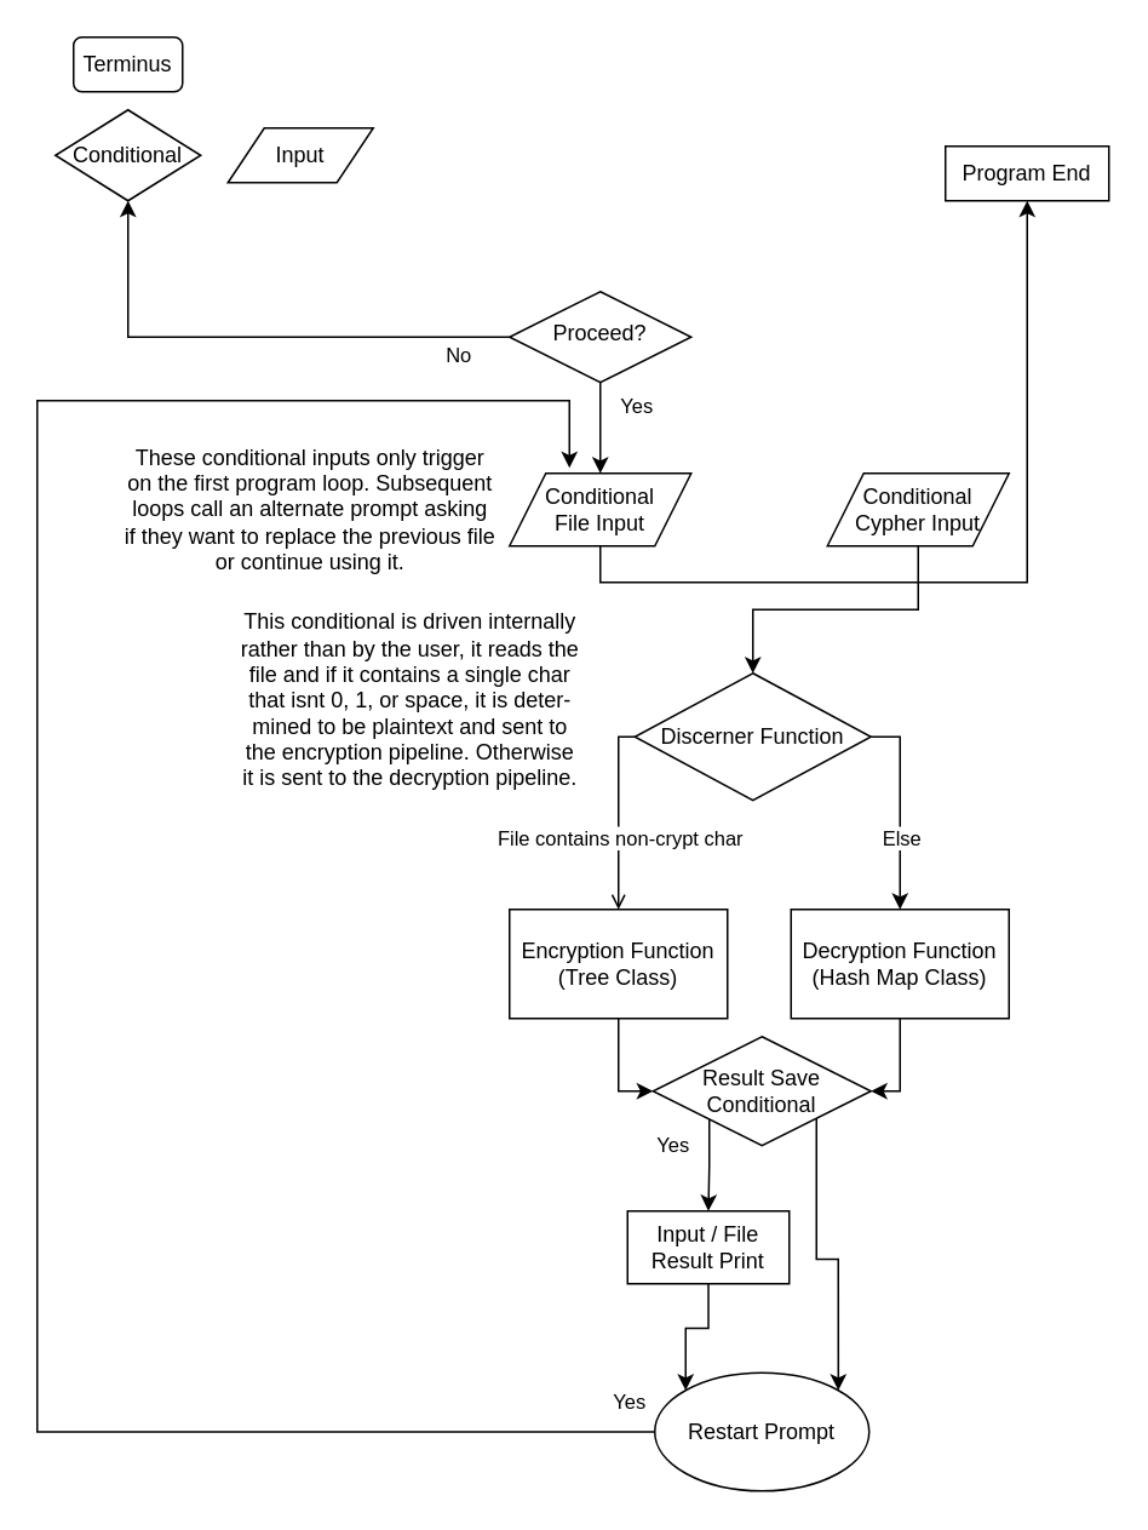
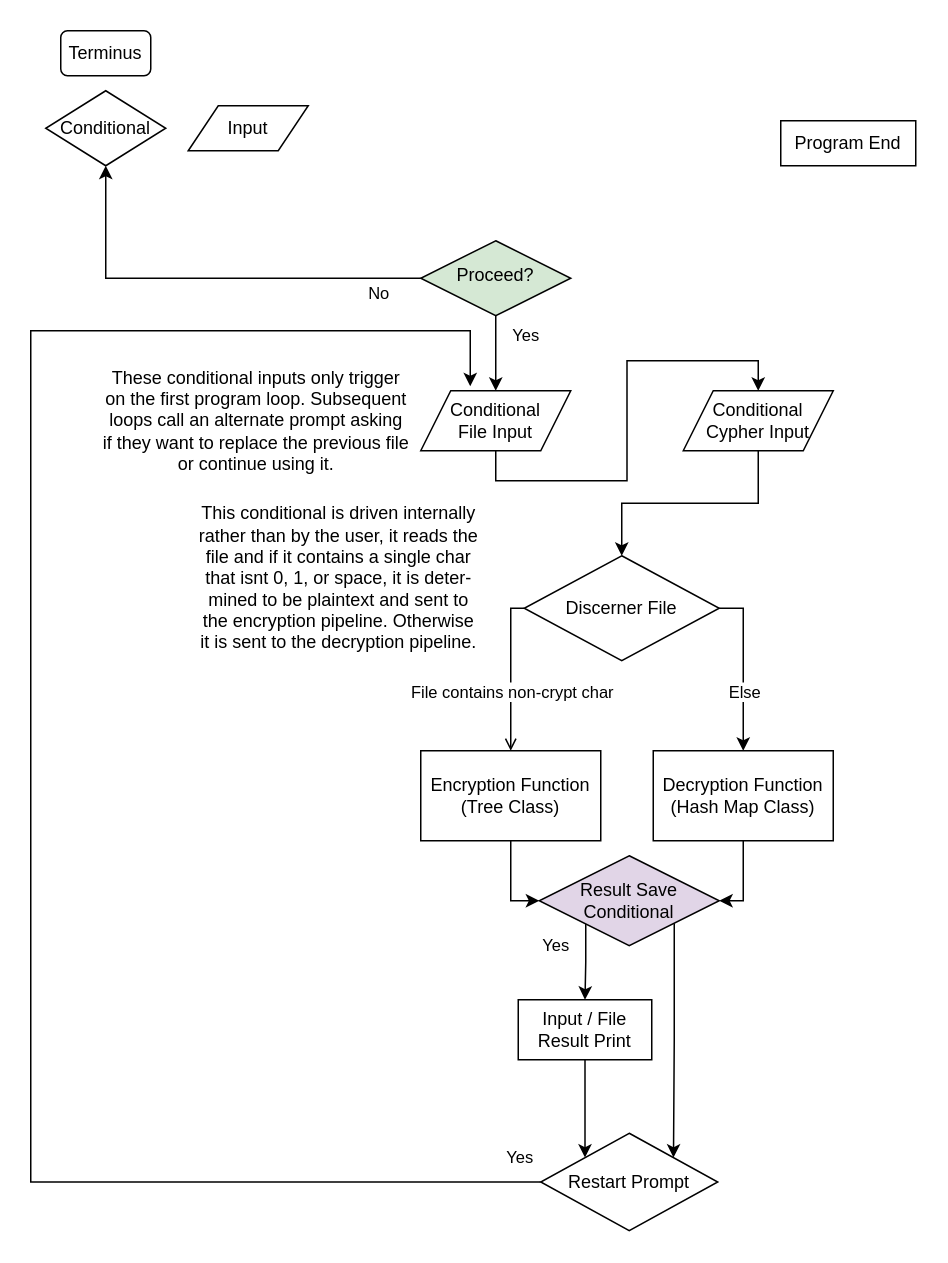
  <mxCell id="0" />
  <mxCell id="1" parent="0" />
  <mxCell id="2" value="Yes" style="rounded=0;html=1;jettySize=auto;orthogonalLoop=1;fontSize=11;endArrow=classic;endFill=1;strokeWidth=1;shadow=0;labelBackgroundColor=none;edgeStyle=orthogonalEdgeStyle;entryX=0.5;entryY=0;entryDx=0;entryDy=0;" parent="1" source="4" target="7" edge="1"><mxGeometry x="-0.5" y="20" relative="1" as="geometry"><mxPoint as="offset" /><mxPoint x="330" y="280" as="targetPoint" /></mxGeometry></mxCell>
  <mxCell id="3" value="No" style="edgeStyle=orthogonalEdgeStyle;rounded=0;html=1;jettySize=auto;orthogonalLoop=1;fontSize=11;endArrow=classic;endFill=1;strokeWidth=1;shadow=0;labelBackgroundColor=none;" parent="1" source="4" target="31" edge="1"><mxGeometry x="-0.8" y="10" relative="1" as="geometry"><mxPoint as="offset" /><mxPoint x="430" y="200" as="targetPoint" /></mxGeometry></mxCell>
- <mxCell id="4" value="Proceed?" style="rhombus;whiteSpace=wrap;html=1;shadow=0;fontFamily=Helvetica;fontSize=12;align=center;strokeWidth=1;spacing=6;spacingTop=-4;" parent="1" vertex="1"><mxGeometry x="280" y="160" width="100" height="50" as="geometry" /></mxCell>
+ <mxCell id="4" value="Proceed?" style="rhombus;whiteSpace=wrap;html=1;shadow=0;fontFamily=Helvetica;fontSize=12;align=center;strokeWidth=1;spacing=6;spacingTop=-4;fillColor=#d5e8d4;" parent="1" vertex="1"><mxGeometry x="280" y="160" width="100" height="50" as="geometry" /></mxCell>
  <mxCell id="5" value="&lt;div&gt;Program End&lt;/div&gt;" style="whiteSpace=wrap;html=1;rounded=0;" vertex="1" parent="1"><mxGeometry x="520" y="80" width="90" height="30" as="geometry" /></mxCell>
- <mxCell id="6" style="edgeStyle=orthogonalEdgeStyle;rounded=0;orthogonalLoop=1;jettySize=auto;html=1;exitX=0.5;exitY=1;exitDx=0;exitDy=0;" edge="1" parent="1" source="7" target="5"><mxGeometry relative="1" as="geometry" /></mxCell>
+ <mxCell id="6" style="edgeStyle=orthogonalEdgeStyle;rounded=0;orthogonalLoop=1;jettySize=auto;html=1;exitX=0.5;exitY=1;exitDx=0;exitDy=0;entryX=0.5;entryY=0;entryDx=0;entryDy=0;" edge="1" parent="1" source="7" target="10"><mxGeometry relative="1" as="geometry" /></mxCell>
  <mxCell id="7" value="&lt;div&gt;Conditional&lt;/div&gt;&lt;div&gt;File Input&lt;/div&gt;" style="shape=parallelogram;perimeter=parallelogramPerimeter;whiteSpace=wrap;html=1;fixedSize=1;" vertex="1" parent="1"><mxGeometry x="280" y="260" width="100" height="40" as="geometry" /></mxCell>
  <mxCell id="8" style="edgeStyle=orthogonalEdgeStyle;rounded=0;orthogonalLoop=1;jettySize=auto;html=1;exitX=0.5;exitY=1;exitDx=0;exitDy=0;" edge="1" parent="1" source="5" target="5"><mxGeometry relative="1" as="geometry" /></mxCell>
  <mxCell id="9" style="edgeStyle=orthogonalEdgeStyle;rounded=0;orthogonalLoop=1;jettySize=auto;html=1;exitX=0.5;exitY=1;exitDx=0;exitDy=0;" edge="1" parent="1" source="10" target="16"><mxGeometry relative="1" as="geometry" /></mxCell>
  <mxCell id="10" value="&lt;div&gt;Conditional&lt;/div&gt;&lt;div&gt;Cypher Input&lt;br&gt;&lt;/div&gt;" style="shape=parallelogram;perimeter=parallelogramPerimeter;whiteSpace=wrap;html=1;fixedSize=1;" vertex="1" parent="1"><mxGeometry x="455" y="260" width="100" height="40" as="geometry" /></mxCell>
  <mxCell id="11" value="&lt;div&gt;These conditional inputs only trigger&lt;/div&gt;&lt;div&gt;on the first program loop. Subsequent&lt;/div&gt;&lt;div&gt;loops call an alternate prompt asking&lt;/div&gt;&lt;div&gt;if they want to replace the previous file&lt;/div&gt;&lt;div&gt;or continue using it.&lt;br&gt;&lt;/div&gt;" style="text;html=1;align=center;verticalAlign=middle;resizable=0;points=[];autosize=1;strokeColor=none;fillColor=none;" vertex="1" parent="1"><mxGeometry x="55" y="235" width="230" height="90" as="geometry" /></mxCell>
  <mxCell id="12" style="edgeStyle=orthogonalEdgeStyle;rounded=0;orthogonalLoop=1;jettySize=auto;html=1;exitX=0;exitY=0.5;exitDx=0;exitDy=0;entryX=0.5;entryY=0;entryDx=0;entryDy=0;endArrow=open;" edge="1" parent="1" source="16" target="19"><mxGeometry relative="1" as="geometry"><mxPoint x="240" y="570" as="targetPoint" /><Array as="points"><mxPoint x="340" y="405" /></Array></mxGeometry></mxCell>
  <mxCell id="13" value="File contains non-crypt char" style="edgeLabel;html=1;align=center;verticalAlign=middle;resizable=0;points=[];" vertex="1" connectable="0" parent="12"><mxGeometry x="0.019" y="5" relative="1" as="geometry"><mxPoint x="-5" y="11" as="offset" /></mxGeometry></mxCell>
  <mxCell id="14" style="edgeStyle=orthogonalEdgeStyle;rounded=0;orthogonalLoop=1;jettySize=auto;html=1;exitX=1;exitY=0.5;exitDx=0;exitDy=0;entryX=0.5;entryY=0;entryDx=0;entryDy=0;" edge="1" parent="1" source="16" target="21"><mxGeometry relative="1" as="geometry"><mxPoint x="420" y="570" as="targetPoint" /><Array as="points"><mxPoint x="495" y="405" /></Array></mxGeometry></mxCell>
  <mxCell id="15" value="Else" style="edgeLabel;html=1;align=center;verticalAlign=middle;resizable=0;points=[];" vertex="1" connectable="0" parent="14"><mxGeometry x="0.369" relative="1" as="geometry"><mxPoint y="-5" as="offset" /></mxGeometry></mxCell>
- <mxCell id="16" value="&lt;div&gt;Discerner Function&lt;br&gt;&lt;/div&gt;" style="rhombus;whiteSpace=wrap;html=1;" vertex="1" parent="1"><mxGeometry x="349" y="370" width="130" height="70" as="geometry" /></mxCell>
+ <mxCell id="16" value="&lt;div&gt;Discerner File&lt;br&gt;&lt;/div&gt;" style="rhombus;whiteSpace=wrap;html=1;" vertex="1" parent="1"><mxGeometry x="349" y="370" width="130" height="70" as="geometry" /></mxCell>
  <mxCell id="17" value="&lt;div&gt;This conditional is driven internally&lt;/div&gt;&lt;div&gt;rather than by the user, it reads the&lt;/div&gt;&lt;div&gt;file and if it contains a single char&lt;/div&gt;&lt;div&gt;that isnt 0, 1, or space, it is deter-&lt;/div&gt;&lt;div&gt;mined to be plaintext and sent to&lt;/div&gt;&lt;div&gt;the encryption pipeline. Otherwise&lt;/div&gt;&lt;div&gt;it is sent to the decryption pipeline.&lt;br&gt;&lt;/div&gt;" style="text;html=1;align=center;verticalAlign=middle;resizable=0;points=[];autosize=1;strokeColor=none;fillColor=none;" vertex="1" parent="1"><mxGeometry x="120" y="330" width="210" height="110" as="geometry" /></mxCell>
  <mxCell id="18" style="edgeStyle=orthogonalEdgeStyle;rounded=0;orthogonalLoop=1;jettySize=auto;html=1;exitX=0.5;exitY=1;exitDx=0;exitDy=0;entryX=0;entryY=0.5;entryDx=0;entryDy=0;" edge="1" parent="1" source="19" target="24"><mxGeometry relative="1" as="geometry"><Array as="points"><mxPoint x="340" y="600" /><mxPoint x="359" y="600" /></Array></mxGeometry></mxCell>
  <mxCell id="19" value="&lt;div&gt;Encryption Function&lt;br&gt;&lt;/div&gt;&lt;div&gt;(Tree Class)&lt;br&gt;&lt;/div&gt;" style="rounded=0;whiteSpace=wrap;html=1;" vertex="1" parent="1"><mxGeometry x="280" y="500" width="120" height="60" as="geometry" /></mxCell>
  <mxCell id="20" style="edgeStyle=orthogonalEdgeStyle;rounded=0;orthogonalLoop=1;jettySize=auto;html=1;exitX=0.5;exitY=1;exitDx=0;exitDy=0;entryX=1;entryY=0.5;entryDx=0;entryDy=0;" edge="1" parent="1" source="21" target="24"><mxGeometry relative="1" as="geometry"><mxPoint x="495" y="640" as="targetPoint" /><Array as="points"><mxPoint x="495" y="600" /><mxPoint x="479" y="600" /></Array></mxGeometry></mxCell>
  <mxCell id="21" value="&lt;div&gt;Decryption Function&lt;br&gt;&lt;/div&gt;(Hash Map Class)" style="rounded=0;whiteSpace=wrap;html=1;" vertex="1" parent="1"><mxGeometry x="435" y="500" width="120" height="60" as="geometry" /></mxCell>
  <mxCell id="22" value="&lt;div&gt;Yes&lt;/div&gt;" style="edgeStyle=orthogonalEdgeStyle;rounded=0;orthogonalLoop=1;jettySize=auto;html=1;exitX=0;exitY=1;exitDx=0;exitDy=0;entryX=0.5;entryY=0;entryDx=0;entryDy=0;" edge="1" parent="1" source="24" target="26"><mxGeometry x="-0.385" y="-20" relative="1" as="geometry"><Array as="points"><mxPoint x="390" y="615" /><mxPoint x="390" y="641" /></Array><mxPoint as="offset" /></mxGeometry></mxCell>
  <mxCell id="23" style="edgeStyle=orthogonalEdgeStyle;rounded=0;orthogonalLoop=1;jettySize=auto;html=1;exitX=1;exitY=1;exitDx=0;exitDy=0;entryX=1;entryY=0;entryDx=0;entryDy=0;" edge="1" parent="1" source="24" target="29"><mxGeometry relative="1" as="geometry" /></mxCell>
- <mxCell id="24" value="&lt;div&gt;Result Save&lt;/div&gt;&lt;div&gt;Conditional&lt;br&gt;&lt;/div&gt;" style="rhombus;whiteSpace=wrap;html=1;fixedSize=1;" vertex="1" parent="1"><mxGeometry x="359" y="570" width="120" height="60" as="geometry" /></mxCell>
+ <mxCell id="24" value="&lt;div&gt;Result Save&lt;/div&gt;&lt;div&gt;Conditional&lt;br&gt;&lt;/div&gt;" style="rhombus;whiteSpace=wrap;html=1;fixedSize=1;fillColor=#e1d5e7;" vertex="1" parent="1"><mxGeometry x="359" y="570" width="120" height="60" as="geometry" /></mxCell>
  <mxCell id="25" style="edgeStyle=orthogonalEdgeStyle;rounded=0;orthogonalLoop=1;jettySize=auto;html=1;exitX=0.5;exitY=1;exitDx=0;exitDy=0;entryX=0;entryY=0;entryDx=0;entryDy=0;" edge="1" parent="1" source="26" target="29"><mxGeometry relative="1" as="geometry" /></mxCell>
  <mxCell id="26" value="&lt;div&gt;Input / File &lt;br&gt;&lt;/div&gt;&lt;div&gt;Result Print&lt;br&gt;&lt;/div&gt;" style="rounded=0;whiteSpace=wrap;html=1;" vertex="1" parent="1"><mxGeometry x="345" y="666" width="89" height="40" as="geometry" /></mxCell>
  <mxCell id="27" style="edgeStyle=orthogonalEdgeStyle;rounded=0;orthogonalLoop=1;jettySize=auto;html=1;exitX=0;exitY=0.5;exitDx=0;exitDy=0;entryX=0.33;entryY=-0.075;entryDx=0;entryDy=0;entryPerimeter=0;" edge="1" parent="1" source="29" target="7"><mxGeometry relative="1" as="geometry"><mxPoint x="330" y="220" as="targetPoint" /><Array as="points"><mxPoint x="20" y="788" /><mxPoint x="20" y="220" /><mxPoint x="313" y="220" /></Array></mxGeometry></mxCell>
  <mxCell id="28" value="&lt;div&gt;Yes&lt;/div&gt;" style="edgeLabel;html=1;align=center;verticalAlign=middle;resizable=0;points=[];" vertex="1" connectable="0" parent="27"><mxGeometry x="-0.956" y="-1" relative="1" as="geometry"><mxPoint x="12" y="-16" as="offset" /></mxGeometry></mxCell>
- <mxCell id="29" value="Restart Prompt" style="ellipse;whiteSpace=wrap;html=1;" vertex="1" parent="1"><mxGeometry x="360" y="755" width="118" height="65" as="geometry" /></mxCell>
+ <mxCell id="29" value="Restart Prompt" style="rhombus;whiteSpace=wrap;html=1;" vertex="1" parent="1"><mxGeometry x="360" y="755" width="118" height="65" as="geometry" /></mxCell>
  <mxCell id="30" value="Terminus" style="rounded=1;whiteSpace=wrap;html=1;" vertex="1" parent="1"><mxGeometry x="40" y="20" width="60" height="30" as="geometry" /></mxCell>
  <mxCell id="31" value="Conditional" style="rhombus;whiteSpace=wrap;html=1;" vertex="1" parent="1"><mxGeometry x="30" y="60" width="80" height="50" as="geometry" /></mxCell>
  <mxCell id="32" value="Input" style="shape=parallelogram;perimeter=parallelogramPerimeter;whiteSpace=wrap;html=1;fixedSize=1;" vertex="1" parent="1"><mxGeometry x="125" y="70" width="80" height="30" as="geometry" /></mxCell>
